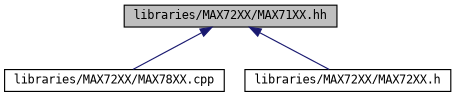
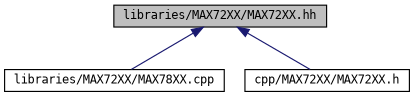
  digraph {
    fontname="DejaVu Sans Mono"
    node [color=black fillcolor=white fontname="DejaVu Sans Mono" fontsize=10 shape=record style=filled]
    edge [color=midnightblue dir=back fontname="DejaVu Sans Mono" fontsize=10 labelfontname=Helvetica labelfontsize=10 style=solid]
-   n1 [fillcolor=grey75 fontcolor=black height=0.2 label="libraries/MAX72XX/MAX71XX.hh" width=0.4]
+   n1 [fillcolor=grey75 fontcolor=black height=0.2 label="libraries/MAX72XX/MAX72XX.hh" width=0.4]
    n2 [height=0.2 label="libraries/MAX72XX/MAX78XX.cpp" width=0.4]
-   n3 [height=0.2 label="libraries/MAX72XX/MAX72XX.h" width=0.4]
+   n3 [height=0.2 label="cpp/MAX72XX/MAX72XX.h" width=0.4]
    n1 -> n2
    n1 -> n3
  }
